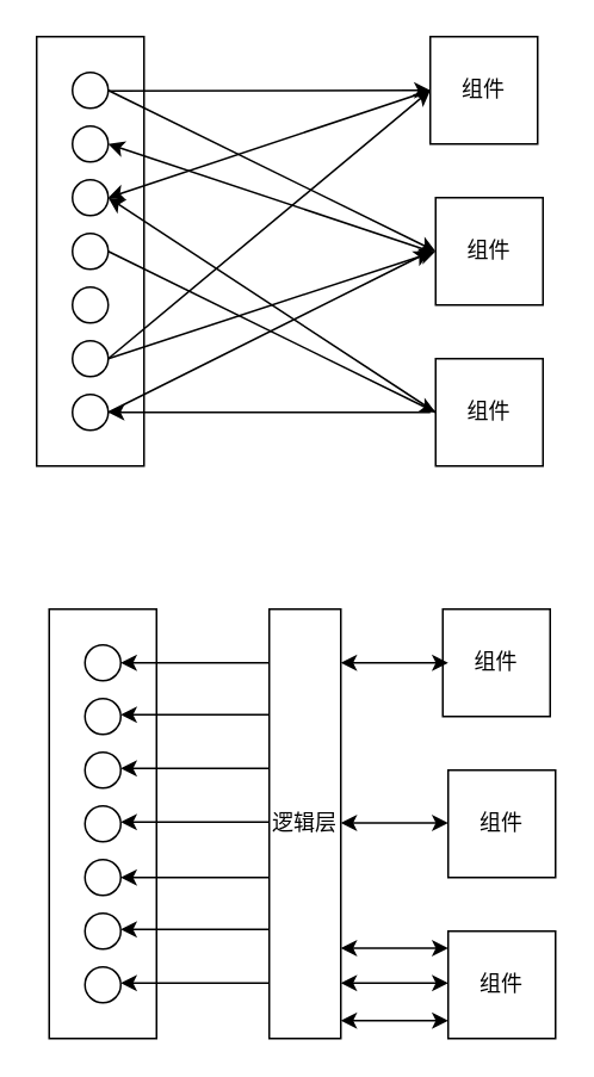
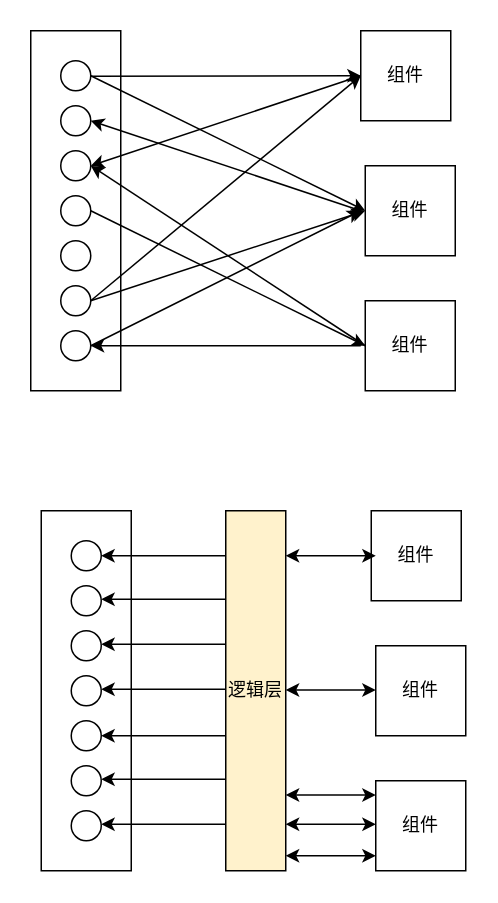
  <mxCell id="0" />
  <mxCell id="1" parent="0" />
  <mxCell id="2" value="" style="rounded=0;whiteSpace=wrap;html=1;" vertex="1" parent="1"><mxGeometry x="20" y="20" width="60" height="240" as="geometry" /></mxCell>
  <mxCell id="3" value="组件" style="rounded=0;whiteSpace=wrap;html=1;" vertex="1" parent="1"><mxGeometry x="240" y="20" width="60" height="60" as="geometry" /></mxCell>
  <mxCell id="4" value="组件" style="rounded=0;whiteSpace=wrap;html=1;" vertex="1" parent="1"><mxGeometry x="243" y="110" width="60" height="60" as="geometry" /></mxCell>
  <mxCell id="5" value="组件" style="rounded=0;whiteSpace=wrap;html=1;" vertex="1" parent="1"><mxGeometry x="243" y="200" width="60" height="60" as="geometry" /></mxCell>
  <mxCell id="6" value="" style="ellipse;whiteSpace=wrap;html=1;aspect=fixed;" vertex="1" parent="1"><mxGeometry x="40" y="40" width="20" height="20" as="geometry" /></mxCell>
  <mxCell id="7" value="" style="ellipse;whiteSpace=wrap;html=1;aspect=fixed;direction=south;" vertex="1" parent="1"><mxGeometry x="40" y="70" width="20" height="20" as="geometry" /></mxCell>
  <mxCell id="8" value="" style="ellipse;whiteSpace=wrap;html=1;aspect=fixed;" vertex="1" parent="1"><mxGeometry x="40" y="100" width="20" height="20" as="geometry" /></mxCell>
  <mxCell id="9" value="" style="ellipse;whiteSpace=wrap;html=1;aspect=fixed;direction=south;" vertex="1" parent="1"><mxGeometry x="40" y="130" width="20" height="20" as="geometry" /></mxCell>
  <mxCell id="10" value="" style="ellipse;whiteSpace=wrap;html=1;aspect=fixed;" vertex="1" parent="1"><mxGeometry x="40" y="160" width="20" height="20" as="geometry" /></mxCell>
  <mxCell id="11" value="" style="ellipse;whiteSpace=wrap;html=1;aspect=fixed;direction=south;" vertex="1" parent="1"><mxGeometry x="40" y="190" width="20" height="20" as="geometry" /></mxCell>
  <mxCell id="12" value="" style="ellipse;whiteSpace=wrap;html=1;aspect=fixed;direction=south;" vertex="1" parent="1"><mxGeometry x="40" y="220" width="20" height="20" as="geometry" /></mxCell>
  <mxCell id="13" value="" style="endArrow=classic;html=1;entryX=0;entryY=0.5;entryDx=0;entryDy=0;" edge="1" parent="1" source="6" target="3"><mxGeometry width="50" height="50" relative="1" as="geometry"><mxPoint x="120" y="-30" as="sourcePoint" /><mxPoint x="260" y="-40" as="targetPoint" /></mxGeometry></mxCell>
  <mxCell id="14" value="" style="endArrow=classic;html=1;entryX=0;entryY=0.5;entryDx=0;entryDy=0;" edge="1" parent="1" target="4"><mxGeometry width="50" height="50" relative="1" as="geometry"><mxPoint x="60" y="50" as="sourcePoint" /><mxPoint x="190" y="-70" as="targetPoint" /></mxGeometry></mxCell>
  <mxCell id="15" value="" style="endArrow=classic;html=1;entryX=0;entryY=0.5;entryDx=0;entryDy=0;exitX=0.5;exitY=0;exitDx=0;exitDy=0;" edge="1" parent="1" source="11" target="3"><mxGeometry width="50" height="50" relative="1" as="geometry"><mxPoint x="20" y="330" as="sourcePoint" /><mxPoint x="70" y="280" as="targetPoint" /></mxGeometry></mxCell>
  <mxCell id="16" value="" style="endArrow=classic;html=1;entryX=0;entryY=0.5;entryDx=0;entryDy=0;exitX=0.5;exitY=0;exitDx=0;exitDy=0;" edge="1" parent="1" source="11" target="4"><mxGeometry width="50" height="50" relative="1" as="geometry"><mxPoint x="20" y="330" as="sourcePoint" /><mxPoint x="70" y="280" as="targetPoint" /></mxGeometry></mxCell>
  <mxCell id="17" value="" style="endArrow=classic;html=1;entryX=0;entryY=0.5;entryDx=0;entryDy=0;exitX=0.5;exitY=0;exitDx=0;exitDy=0;" edge="1" parent="1" source="9" target="5"><mxGeometry width="50" height="50" relative="1" as="geometry"><mxPoint x="20" y="330" as="sourcePoint" /><mxPoint x="70" y="280" as="targetPoint" /></mxGeometry></mxCell>
  <mxCell id="18" value="" style="endArrow=classic;html=1;exitX=0.5;exitY=0;exitDx=0;exitDy=0;" edge="1" parent="1" source="12"><mxGeometry width="50" height="50" relative="1" as="geometry"><mxPoint x="20" y="330" as="sourcePoint" /><mxPoint x="240" y="140" as="targetPoint" /></mxGeometry></mxCell>
  <mxCell id="19" value="" style="endArrow=classic;html=1;entryX=1;entryY=0.5;entryDx=0;entryDy=0;exitX=0;exitY=0.5;exitDx=0;exitDy=0;" edge="1" parent="1" source="5" target="8"><mxGeometry width="50" height="50" relative="1" as="geometry"><mxPoint x="20" y="330" as="sourcePoint" /><mxPoint x="70" y="280" as="targetPoint" /></mxGeometry></mxCell>
  <mxCell id="20" value="" style="endArrow=classic;html=1;entryX=0.5;entryY=0;entryDx=0;entryDy=0;" edge="1" parent="1" target="12"><mxGeometry width="50" height="50" relative="1" as="geometry"><mxPoint x="240" y="230" as="sourcePoint" /><mxPoint x="70" y="280" as="targetPoint" /></mxGeometry></mxCell>
  <mxCell id="21" value="" style="endArrow=classic;html=1;entryX=0.5;entryY=0;entryDx=0;entryDy=0;" edge="1" parent="1" target="7"><mxGeometry width="50" height="50" relative="1" as="geometry"><mxPoint x="240" y="140" as="sourcePoint" /><mxPoint x="70" y="280" as="targetPoint" /></mxGeometry></mxCell>
  <mxCell id="22" value="" style="endArrow=classic;html=1;entryX=1;entryY=0.5;entryDx=0;entryDy=0;exitX=0;exitY=0.5;exitDx=0;exitDy=0;" edge="1" parent="1" source="3" target="8"><mxGeometry width="50" height="50" relative="1" as="geometry"><mxPoint x="20" y="330" as="sourcePoint" /><mxPoint x="70" y="280" as="targetPoint" /></mxGeometry></mxCell>
  <mxCell id="23" value="" style="rounded=0;whiteSpace=wrap;html=1;" vertex="1" parent="1"><mxGeometry x="27" y="340" width="60" height="240" as="geometry" /></mxCell>
  <mxCell id="24" value="组件" style="rounded=0;whiteSpace=wrap;html=1;" vertex="1" parent="1"><mxGeometry x="247" y="340" width="60" height="60" as="geometry" /></mxCell>
  <mxCell id="25" value="组件" style="rounded=0;whiteSpace=wrap;html=1;" vertex="1" parent="1"><mxGeometry x="250" y="430" width="60" height="60" as="geometry" /></mxCell>
  <mxCell id="26" value="组件" style="rounded=0;whiteSpace=wrap;html=1;" vertex="1" parent="1"><mxGeometry x="250" y="520" width="60" height="60" as="geometry" /></mxCell>
  <mxCell id="27" value="" style="ellipse;whiteSpace=wrap;html=1;aspect=fixed;" vertex="1" parent="1"><mxGeometry x="47" y="360" width="20" height="20" as="geometry" /></mxCell>
  <mxCell id="28" value="" style="ellipse;whiteSpace=wrap;html=1;aspect=fixed;direction=south;" vertex="1" parent="1"><mxGeometry x="47" y="390" width="20" height="20" as="geometry" /></mxCell>
  <mxCell id="29" value="" style="ellipse;whiteSpace=wrap;html=1;aspect=fixed;" vertex="1" parent="1"><mxGeometry x="47" y="420" width="20" height="20" as="geometry" /></mxCell>
  <mxCell id="30" value="" style="ellipse;whiteSpace=wrap;html=1;aspect=fixed;direction=south;" vertex="1" parent="1"><mxGeometry x="47" y="450" width="20" height="20" as="geometry" /></mxCell>
  <mxCell id="31" value="" style="ellipse;whiteSpace=wrap;html=1;aspect=fixed;" vertex="1" parent="1"><mxGeometry x="47" y="480" width="20" height="20" as="geometry" /></mxCell>
  <mxCell id="32" value="" style="ellipse;whiteSpace=wrap;html=1;aspect=fixed;direction=south;" vertex="1" parent="1"><mxGeometry x="47" y="510" width="20" height="20" as="geometry" /></mxCell>
  <mxCell id="33" value="" style="ellipse;whiteSpace=wrap;html=1;aspect=fixed;direction=south;" vertex="1" parent="1"><mxGeometry x="47" y="540" width="20" height="20" as="geometry" /></mxCell>
- <mxCell id="34" value="逻辑层" style="rounded=0;whiteSpace=wrap;html=1;" vertex="1" parent="1"><mxGeometry x="150" y="340" width="40" height="240" as="geometry" /></mxCell>
+ <mxCell id="34" value="逻辑层" style="rounded=0;whiteSpace=wrap;html=1;fillColor=#fff2cc;" vertex="1" parent="1"><mxGeometry x="150" y="340" width="40" height="240" as="geometry" /></mxCell>
  <mxCell id="35" value="" style="endArrow=classic;startArrow=classic;html=1;" edge="1" parent="1"><mxGeometry width="50" height="50" relative="1" as="geometry"><mxPoint x="190" y="370" as="sourcePoint" /><mxPoint x="250" y="370" as="targetPoint" /></mxGeometry></mxCell>
  <mxCell id="36" value="" style="endArrow=classic;startArrow=classic;html=1;" edge="1" parent="1"><mxGeometry width="50" height="50" relative="1" as="geometry"><mxPoint x="190" y="459.5" as="sourcePoint" /><mxPoint x="250" y="459.5" as="targetPoint" /></mxGeometry></mxCell>
  <mxCell id="37" value="" style="endArrow=classic;startArrow=classic;html=1;" edge="1" parent="1"><mxGeometry width="50" height="50" relative="1" as="geometry"><mxPoint x="190" y="549" as="sourcePoint" /><mxPoint x="250" y="549" as="targetPoint" /></mxGeometry></mxCell>
  <mxCell id="38" value="" style="endArrow=classic;startArrow=classic;html=1;" edge="1" parent="1"><mxGeometry width="50" height="50" relative="1" as="geometry"><mxPoint x="190" y="529.5" as="sourcePoint" /><mxPoint x="250" y="529.5" as="targetPoint" /></mxGeometry></mxCell>
  <mxCell id="39" value="" style="endArrow=classic;startArrow=classic;html=1;" edge="1" parent="1"><mxGeometry width="50" height="50" relative="1" as="geometry"><mxPoint x="190" y="570" as="sourcePoint" /><mxPoint x="250" y="570" as="targetPoint" /></mxGeometry></mxCell>
  <mxCell id="40" value="" style="endArrow=classic;html=1;entryX=1;entryY=0.5;entryDx=0;entryDy=0;" edge="1" parent="1" target="27"><mxGeometry width="50" height="50" relative="1" as="geometry"><mxPoint x="150" y="370" as="sourcePoint" /><mxPoint x="80" y="370" as="targetPoint" /></mxGeometry></mxCell>
  <mxCell id="41" value="" style="endArrow=classic;html=1;entryX=1;entryY=0.5;entryDx=0;entryDy=0;" edge="1" parent="1"><mxGeometry width="50" height="50" relative="1" as="geometry"><mxPoint x="150" y="459" as="sourcePoint" /><mxPoint x="67" y="459" as="targetPoint" /></mxGeometry></mxCell>
  <mxCell id="42" value="" style="endArrow=classic;html=1;entryX=1;entryY=0.5;entryDx=0;entryDy=0;" edge="1" parent="1"><mxGeometry width="50" height="50" relative="1" as="geometry"><mxPoint x="150" y="429" as="sourcePoint" /><mxPoint x="67" y="429" as="targetPoint" /></mxGeometry></mxCell>
  <mxCell id="43" value="" style="endArrow=classic;html=1;entryX=1;entryY=0.5;entryDx=0;entryDy=0;" edge="1" parent="1"><mxGeometry width="50" height="50" relative="1" as="geometry"><mxPoint x="150" y="519" as="sourcePoint" /><mxPoint x="67" y="519" as="targetPoint" /></mxGeometry></mxCell>
  <mxCell id="44" value="" style="endArrow=classic;html=1;entryX=1;entryY=0.5;entryDx=0;entryDy=0;" edge="1" parent="1"><mxGeometry width="50" height="50" relative="1" as="geometry"><mxPoint x="150" y="549" as="sourcePoint" /><mxPoint x="67" y="549" as="targetPoint" /></mxGeometry></mxCell>
  <mxCell id="45" value="" style="endArrow=classic;html=1;entryX=1;entryY=0.5;entryDx=0;entryDy=0;" edge="1" parent="1"><mxGeometry width="50" height="50" relative="1" as="geometry"><mxPoint x="150" y="490" as="sourcePoint" /><mxPoint x="67" y="490" as="targetPoint" /></mxGeometry></mxCell>
  <mxCell id="46" value="" style="endArrow=classic;html=1;entryX=1;entryY=0.5;entryDx=0;entryDy=0;" edge="1" parent="1"><mxGeometry width="50" height="50" relative="1" as="geometry"><mxPoint x="150" y="399" as="sourcePoint" /><mxPoint x="67" y="399" as="targetPoint" /></mxGeometry></mxCell>
